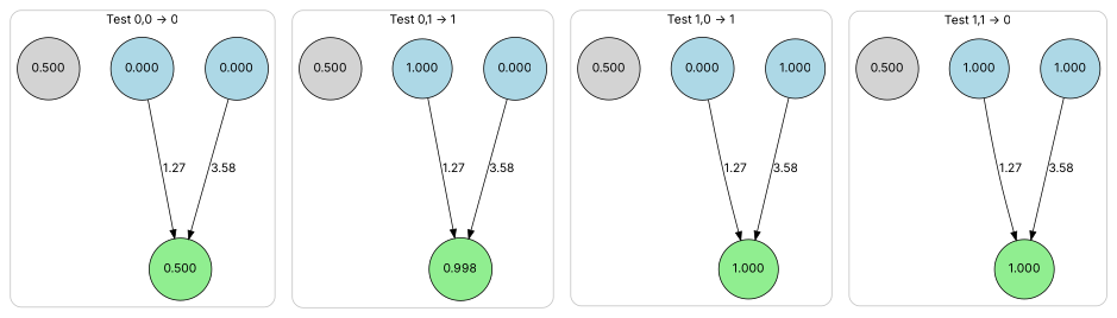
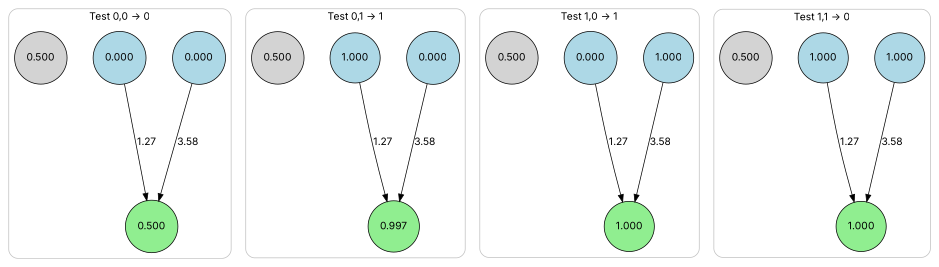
  digraph {
    compound=true
    nodesep=0.5
    rankdir=TB
    ranksep=2.0
    fontname=Inter
    node [fillcolor=lightblue shape=circle style=filled fontname=Inter]
    edge [fontname=Inter]
    n1 [label=0.000]
    n2 [fillcolor=lightgreen label=0.500]
    n3 [label=0.000]
    n4 [fillcolor=lightgray label=0.500]
    n5 [label=0.000]
-   n6 [fillcolor=lightgreen label=0.998]
+   n6 [fillcolor=lightgreen label=0.997]
    n7 [label=1.000]
    n8 [fillcolor=lightgray label=0.500]
    n9 [label=1.000]
    n10 [fillcolor=lightgreen label=1.000]
    n11 [label=0.000]
    n12 [fillcolor=lightgray label=0.500]
    n13 [label=1.000]
    n14 [fillcolor=lightgreen label=1.000]
    n15 [label=1.000]
    n16 [fillcolor=lightgray label=0.500]
    subgraph cluster_1 {
      color=gray
      label="Test 0,0 → 0"
      style=rounded
      n1
      n2
      n3
      n4
    }
    subgraph cluster_2 {
      color=gray
      label="Test 0,1 → 1"
      style=rounded
      n5
      n6
      n7
      n8
    }
    subgraph cluster_3 {
      color=gray
      label="Test 1,0 → 1"
      style=rounded
      n9
      n10
      n11
      n12
    }
    subgraph cluster_4 {
      color=gray
      label="Test 1,1 → 0"
      style=rounded
      n13
      n14
      n15
      n16
    }
    n1 -> n2 [label=3.58]
    n3 -> n2 [label=1.27]
    n5 -> n6 [label=3.58]
    n7 -> n6 [label=1.27]
    n9 -> n10 [label=3.58]
    n11 -> n10 [label=1.27]
    n13 -> n14 [label=3.58]
    n15 -> n14 [label=1.27]
  }
